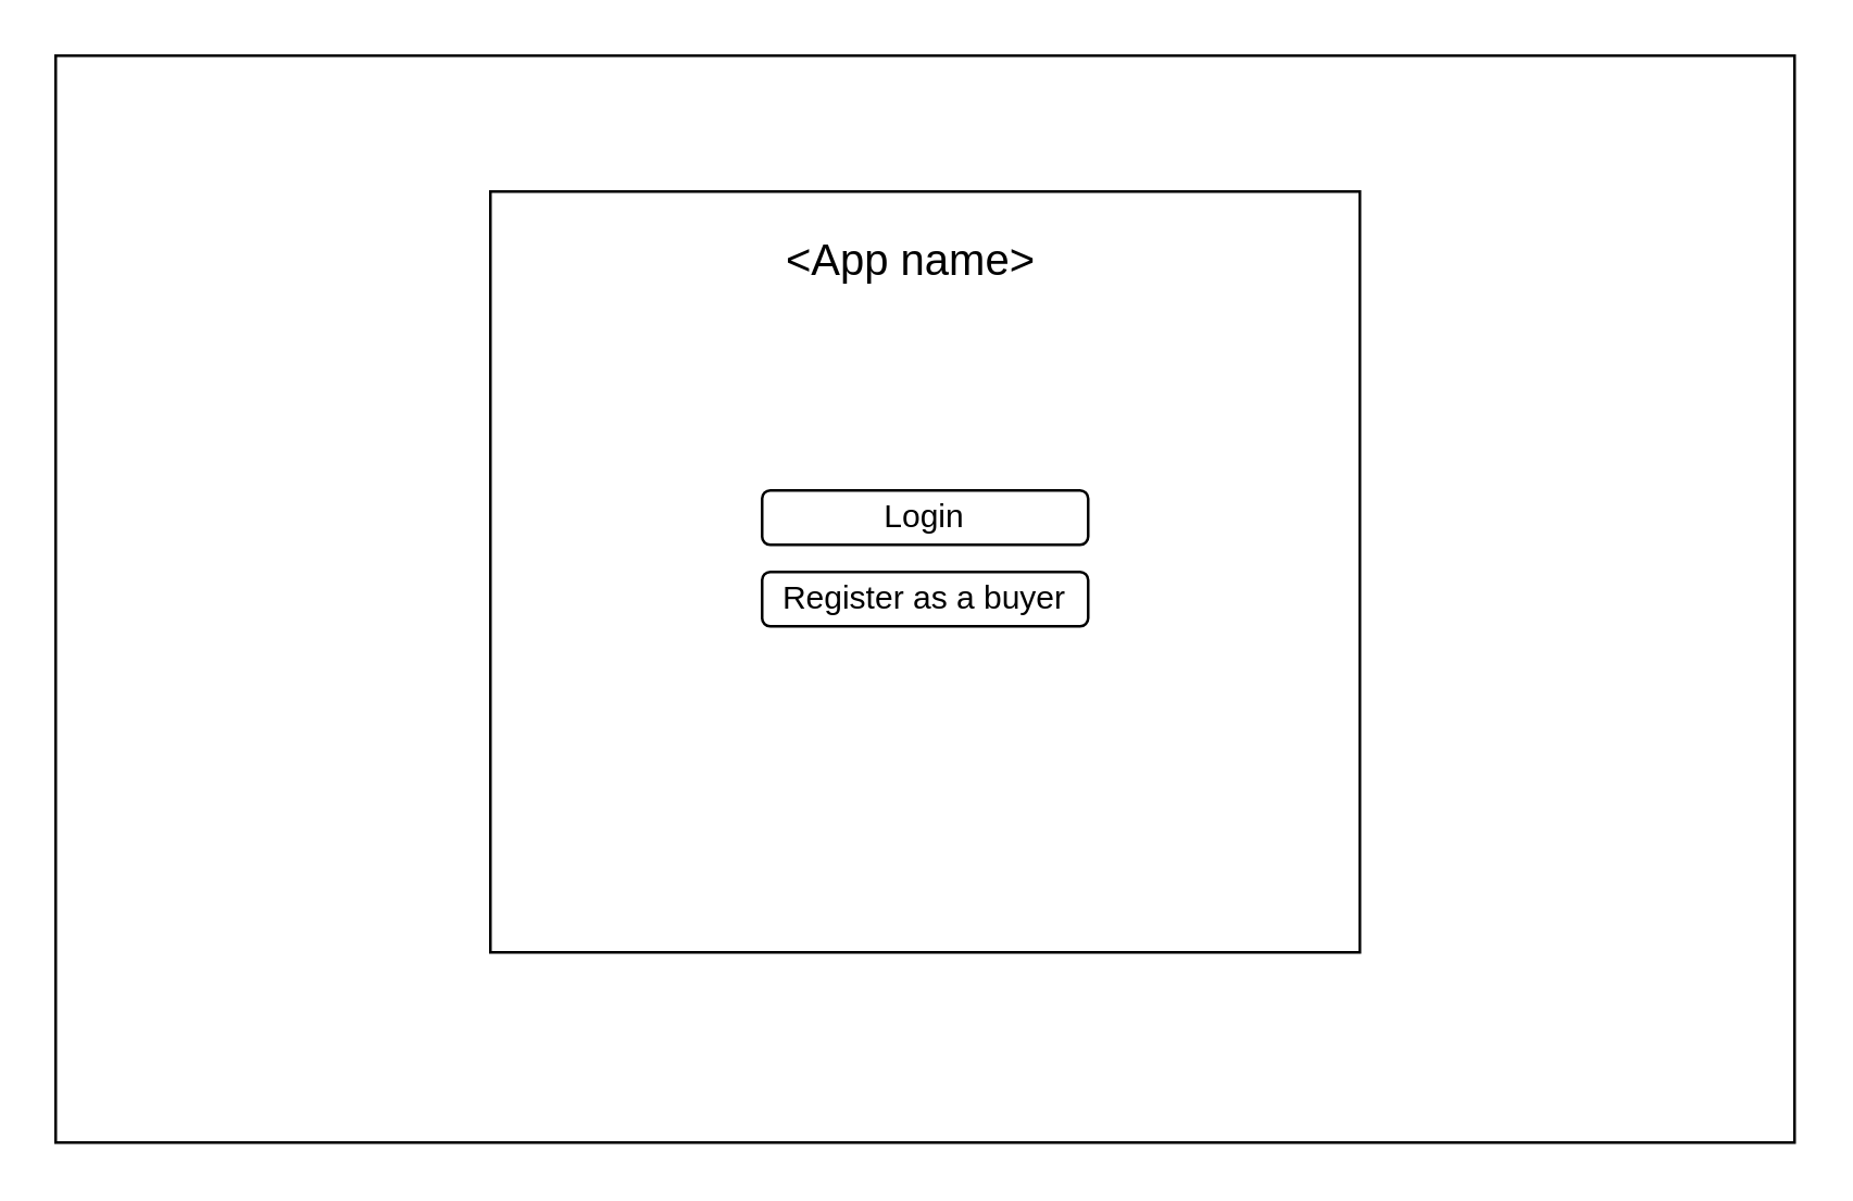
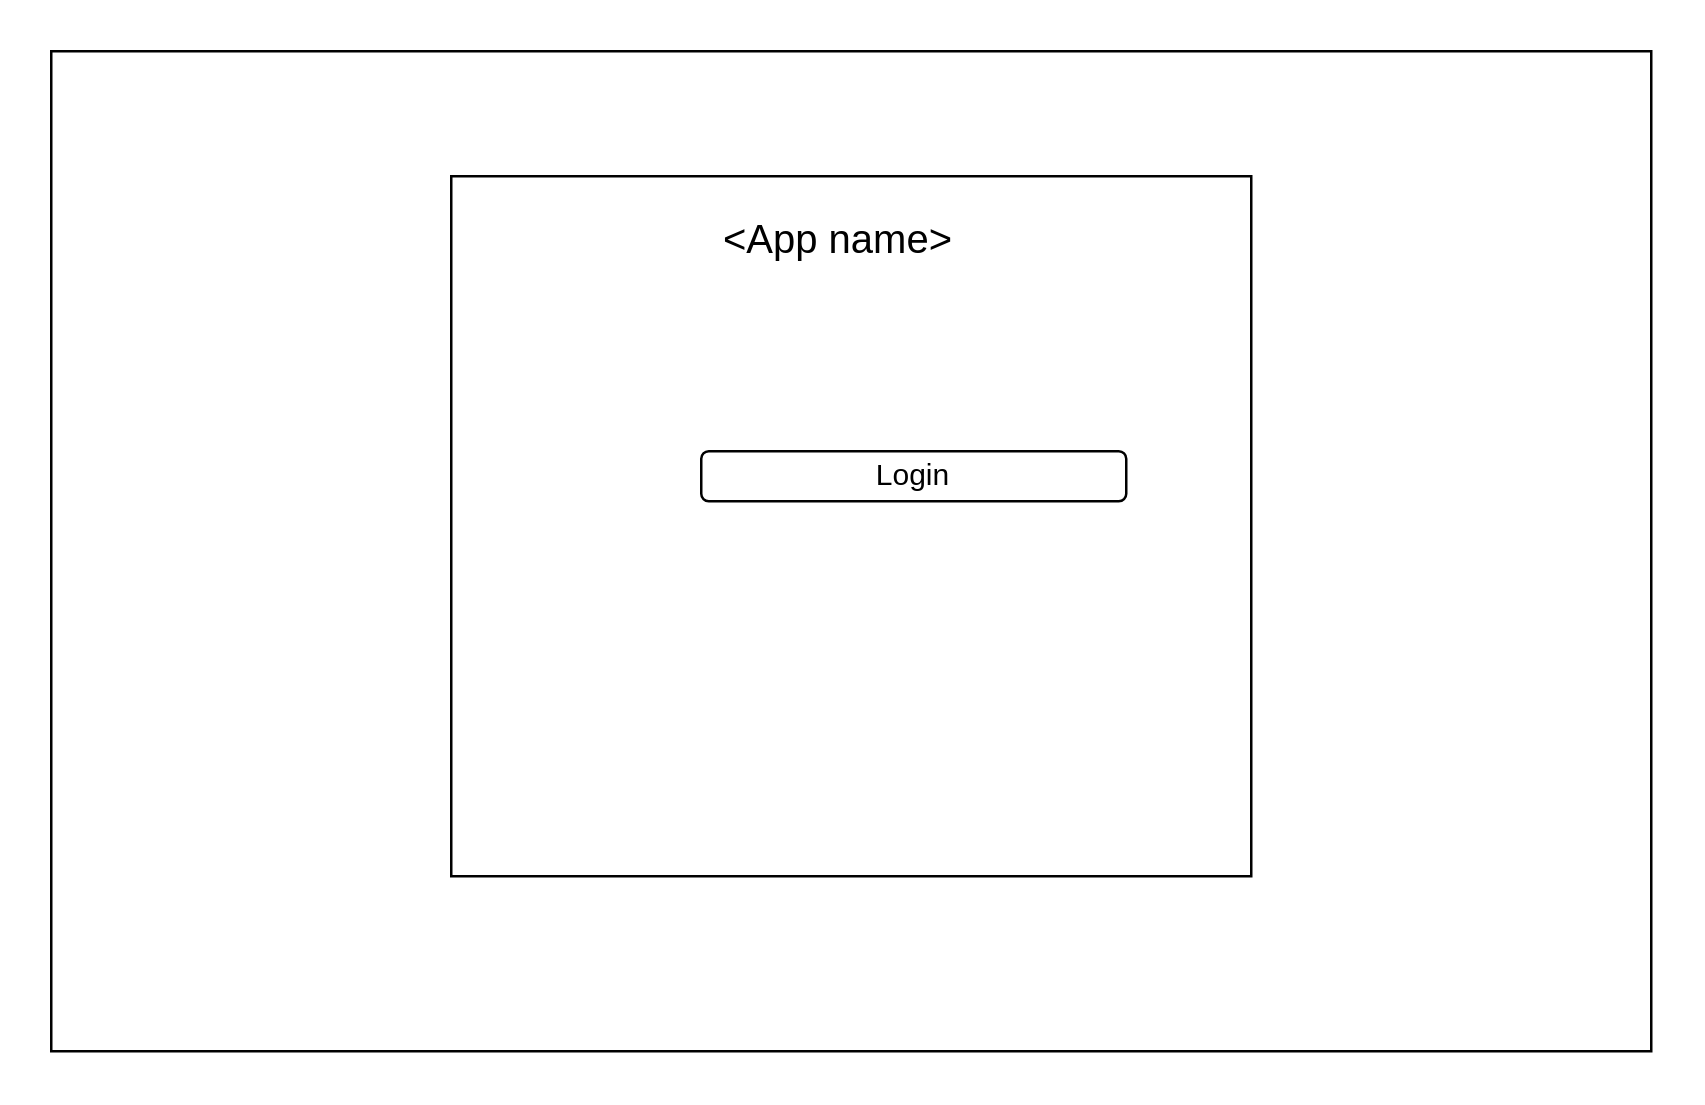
  <mxCell id="0" />
  <mxCell id="1" parent="0" />
  <mxCell id="2" value="" style="rounded=0;whiteSpace=wrap;html=1;fillColor=none;" vertex="1" parent="1"><mxGeometry x="20" y="20" width="640" height="400" as="geometry" /></mxCell>
  <mxCell id="3" value="" style="rounded=0;whiteSpace=wrap;html=1;fillColor=none;" vertex="1" parent="1"><mxGeometry x="180" y="70" width="320" height="280" as="geometry" /></mxCell>
  <mxCell id="4" value="&amp;lt;App name&amp;gt;" style="rounded=0;whiteSpace=wrap;html=1;fillColor=none;strokeColor=none;fontSize=16;" vertex="1" parent="1"><mxGeometry x="275" y="80" width="120" height="30" as="geometry" /></mxCell>
- <mxCell id="5" value="Register as a buyer" style="rounded=1;whiteSpace=wrap;html=1;fillColor=none;" vertex="1" parent="1"><mxGeometry x="280" y="210" width="120" height="20" as="geometry" /></mxCell>
- <mxCell id="6" value="Login" style="rounded=1;whiteSpace=wrap;html=1;fillColor=none;" vertex="1" parent="1"><mxGeometry x="280" y="180" width="120" height="20" as="geometry" /></mxCell>
+ <mxCell id="6" value="Login" style="rounded=1;whiteSpace=wrap;html=1;fillColor=none;" vertex="1" parent="1"><mxGeometry x="280" y="180" width="170" height="20" as="geometry" /></mxCell>
